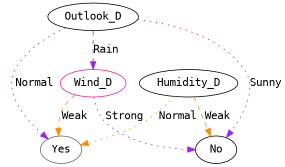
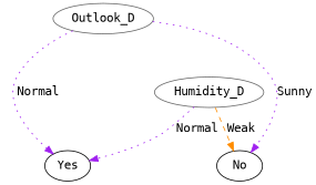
  digraph {
    fontname="DejaVu Sans Mono"
    rankdir=TB
    node [color=black fontname="DejaVu Sans Mono" shape=ellipse]
    edge [color=purple fontname="DejaVu Sans Mono" style=dotted]
-   Yes [color=gray40]
-   Outlook_D
-   Wind_D [color=deeppink]
+   Yes
+   Outlook_D [color=gray40]
    No
-   Humidity_D
+   Humidity_D [color=gray40]
    Outlook_D -> Yes [label=Normal]
-   Outlook_D -> Wind_D [label=Rain style=dashed]
    Outlook_D -> No [label=Sunny]
-   Wind_D -> Yes [color=darkorange label=Weak style=dashed]
-   Wind_D -> No [label=Strong]
-   Humidity_D -> Yes [color=darkorange label=Normal]
+   Humidity_D -> Yes [label=Normal]
    Humidity_D -> No [color=darkorange label=Weak style=dashed]
  }
